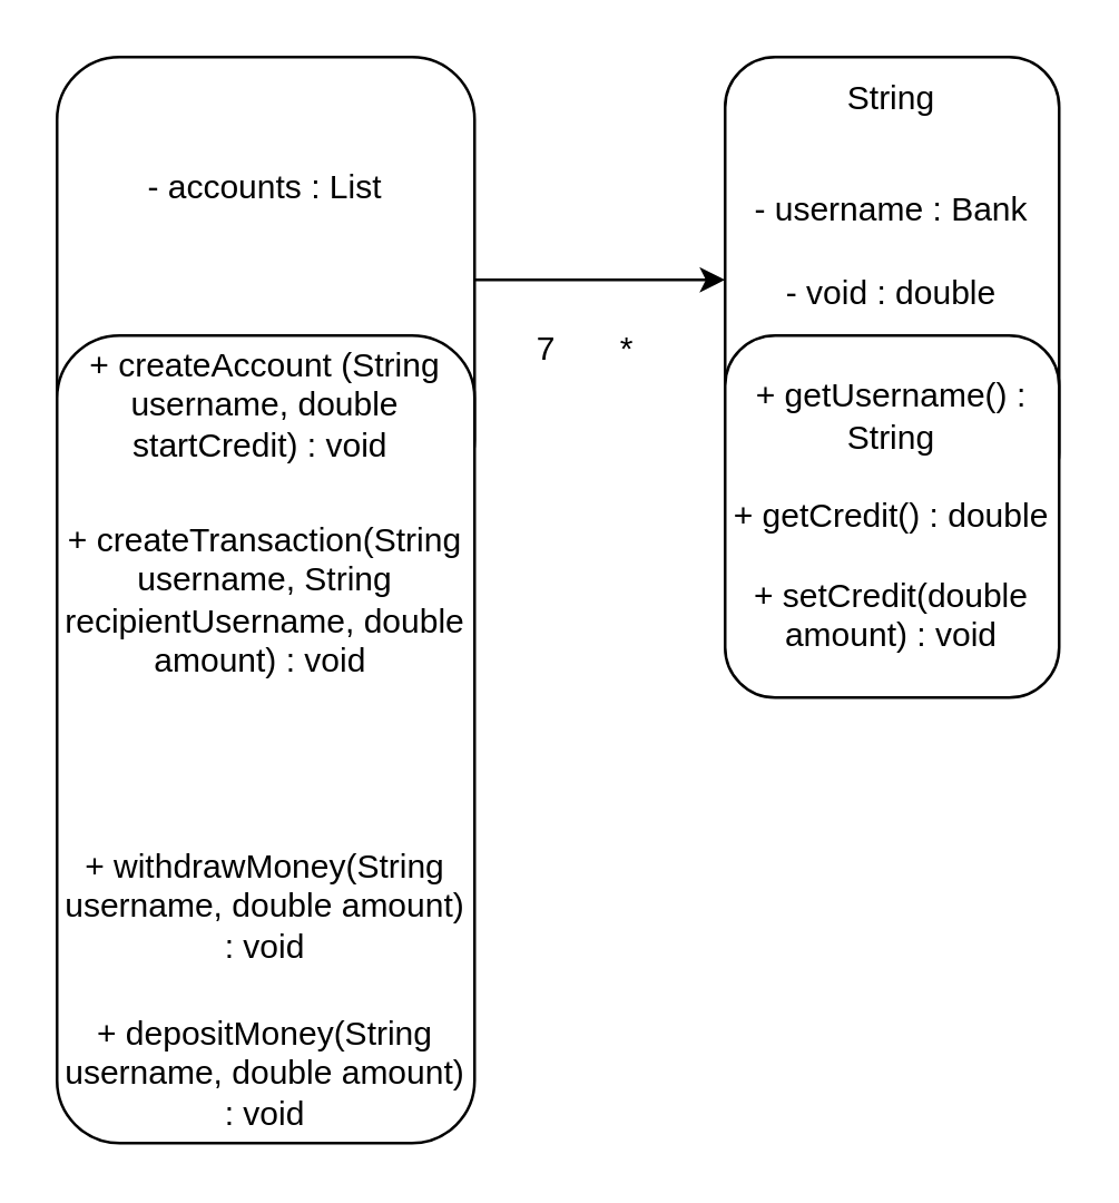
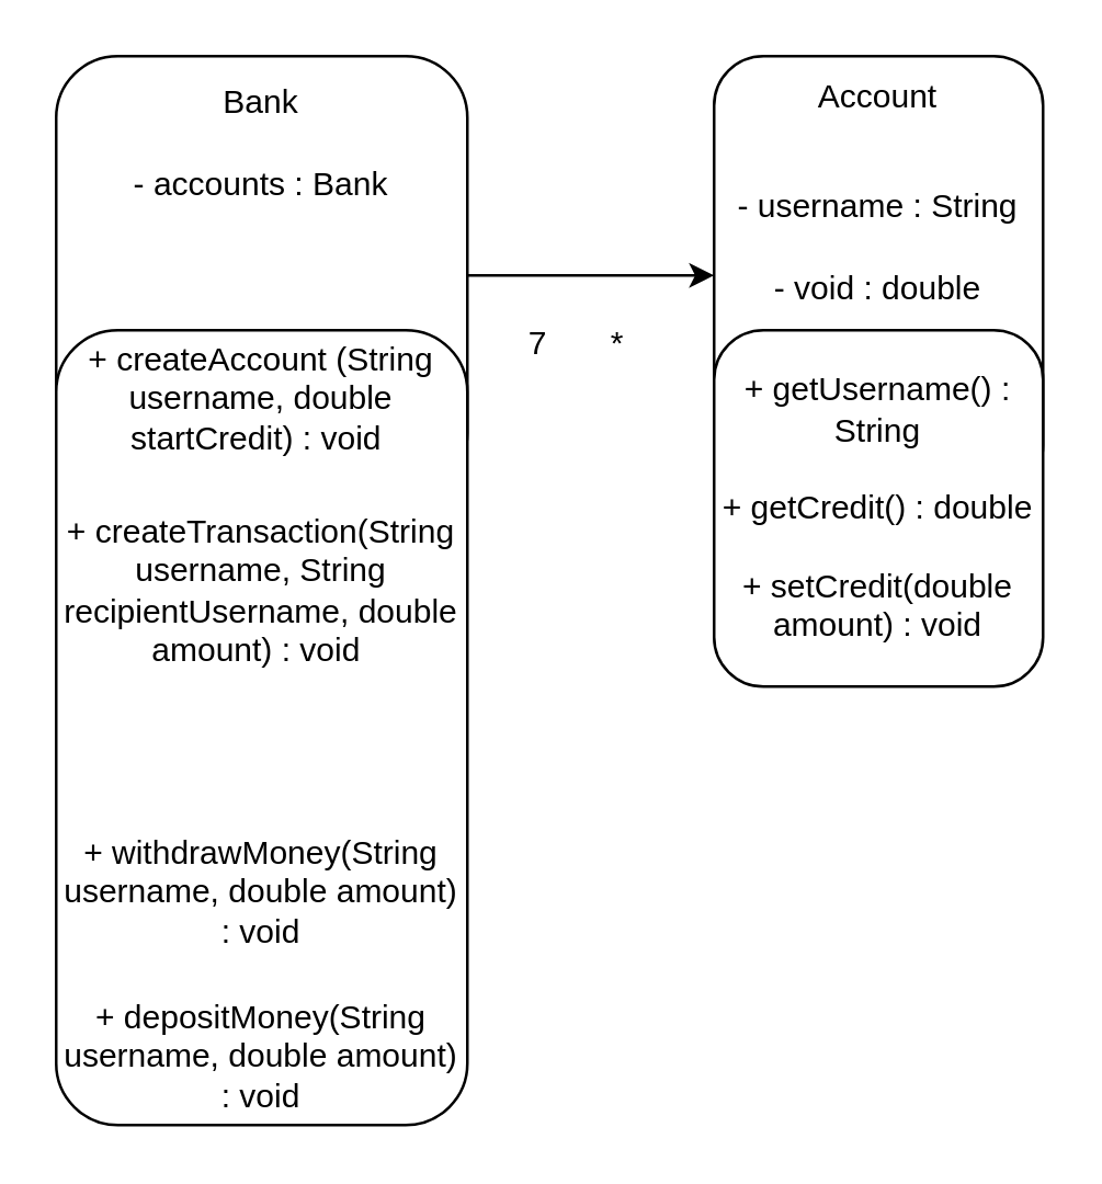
  <mxCell id="0" />
  <mxCell id="1" parent="0" />
  <mxCell id="2" value="" style="rounded=1;whiteSpace=wrap;html=1;" vertex="1" parent="1"><mxGeometry x="20" y="20" width="150" height="160" as="geometry" /></mxCell>
+ <mxCell id="3" value="Bank" style="text;html=1;align=center;verticalAlign=middle;whiteSpace=wrap;rounded=0;" vertex="1" parent="1"><mxGeometry x="35" y="22" width="120" height="30" as="geometry" /></mxCell>
  <mxCell id="4" value="" style="endArrow=classic;html=1;rounded=0;exitX=1;exitY=0.5;exitDx=0;exitDy=0;" edge="1" parent="1" source="2" target="5"><mxGeometry width="50" height="50" relative="1" as="geometry"><mxPoint x="90" y="200" as="sourcePoint" /><mxPoint x="270" y="160" as="targetPoint" /></mxGeometry></mxCell>
  <mxCell id="5" value="" style="rounded=1;whiteSpace=wrap;html=1;" vertex="1" parent="1"><mxGeometry x="260" y="20" width="120" height="160" as="geometry" /></mxCell>
- <mxCell id="6" value="String" style="text;html=1;align=center;verticalAlign=middle;whiteSpace=wrap;rounded=0;" vertex="1" parent="1"><mxGeometry x="290" y="20" width="60" height="30" as="geometry" /></mxCell>
- <mxCell id="7" value="- username : Bank" style="text;html=1;align=center;verticalAlign=middle;whiteSpace=wrap;rounded=0;" vertex="1" parent="1"><mxGeometry x="260" y="60" width="120" height="30" as="geometry" /></mxCell>
+ <mxCell id="6" value="Account" style="text;html=1;align=center;verticalAlign=middle;whiteSpace=wrap;rounded=0;" vertex="1" parent="1"><mxGeometry x="290" y="20" width="60" height="30" as="geometry" /></mxCell>
+ <mxCell id="7" value="- username : String" style="text;html=1;align=center;verticalAlign=middle;whiteSpace=wrap;rounded=0;" vertex="1" parent="1"><mxGeometry x="260" y="60" width="120" height="30" as="geometry" /></mxCell>
  <mxCell id="8" value="7&amp;nbsp; &amp;nbsp; &amp;nbsp; &amp;nbsp;*" style="text;html=1;align=center;verticalAlign=middle;whiteSpace=wrap;rounded=0;" vertex="1" parent="1"><mxGeometry x="180" y="110" width="60" height="30" as="geometry" /></mxCell>
  <mxCell id="9" value="- void : double" style="text;html=1;align=center;verticalAlign=middle;whiteSpace=wrap;rounded=0;" vertex="1" parent="1"><mxGeometry x="260" y="90" width="120" height="30" as="geometry" /></mxCell>
- <mxCell id="10" value="- accounts : List" style="text;html=1;align=center;verticalAlign=middle;whiteSpace=wrap;rounded=0;" vertex="1" parent="1"><mxGeometry x="20" y="52" width="150" height="30" as="geometry" /></mxCell>
+ <mxCell id="10" value="- accounts : Bank" style="text;html=1;align=center;verticalAlign=middle;whiteSpace=wrap;rounded=0;" vertex="1" parent="1"><mxGeometry x="20" y="52" width="150" height="30" as="geometry" /></mxCell>
  <mxCell id="11" value="" style="rounded=1;whiteSpace=wrap;html=1;" vertex="1" parent="1"><mxGeometry x="20" y="120" width="150" height="290" as="geometry" /></mxCell>
  <mxCell id="12" value="+ getUsername() : String&lt;div&gt;&lt;br&gt;&lt;/div&gt;&lt;div&gt;+ getCredit() : double&lt;/div&gt;&lt;div&gt;&lt;br&gt;&lt;/div&gt;&lt;div&gt;+ setCredit(double amount) : void&lt;/div&gt;" style="rounded=1;whiteSpace=wrap;html=1;" vertex="1" parent="1"><mxGeometry x="260" y="120" width="120" height="130" as="geometry" /></mxCell>
  <mxCell id="13" value="+ createAccount (String username, double startCredit) : void&amp;nbsp;" style="text;html=1;align=center;verticalAlign=middle;whiteSpace=wrap;rounded=0;" vertex="1" parent="1"><mxGeometry x="20" y="130" width="150" height="30" as="geometry" /></mxCell>
  <mxCell id="14" value="+ createTransaction(String username, String recipientUsername, double amount) : void&amp;nbsp;" style="text;html=1;align=center;verticalAlign=middle;whiteSpace=wrap;rounded=0;" vertex="1" parent="1"><mxGeometry x="20" y="200" width="150" height="30" as="geometry" /></mxCell>
  <mxCell id="15" value="+ depositMoney(String username, double amount) : void" style="text;html=1;align=center;verticalAlign=middle;whiteSpace=wrap;rounded=0;" vertex="1" parent="1"><mxGeometry x="20" y="370" width="150" height="30" as="geometry" /></mxCell>
  <mxCell id="16" value="+ withdrawMoney(String username, double amount) : void" style="text;html=1;align=center;verticalAlign=middle;whiteSpace=wrap;rounded=0;" vertex="1" parent="1"><mxGeometry x="20" y="310" width="150" height="30" as="geometry" /></mxCell>
